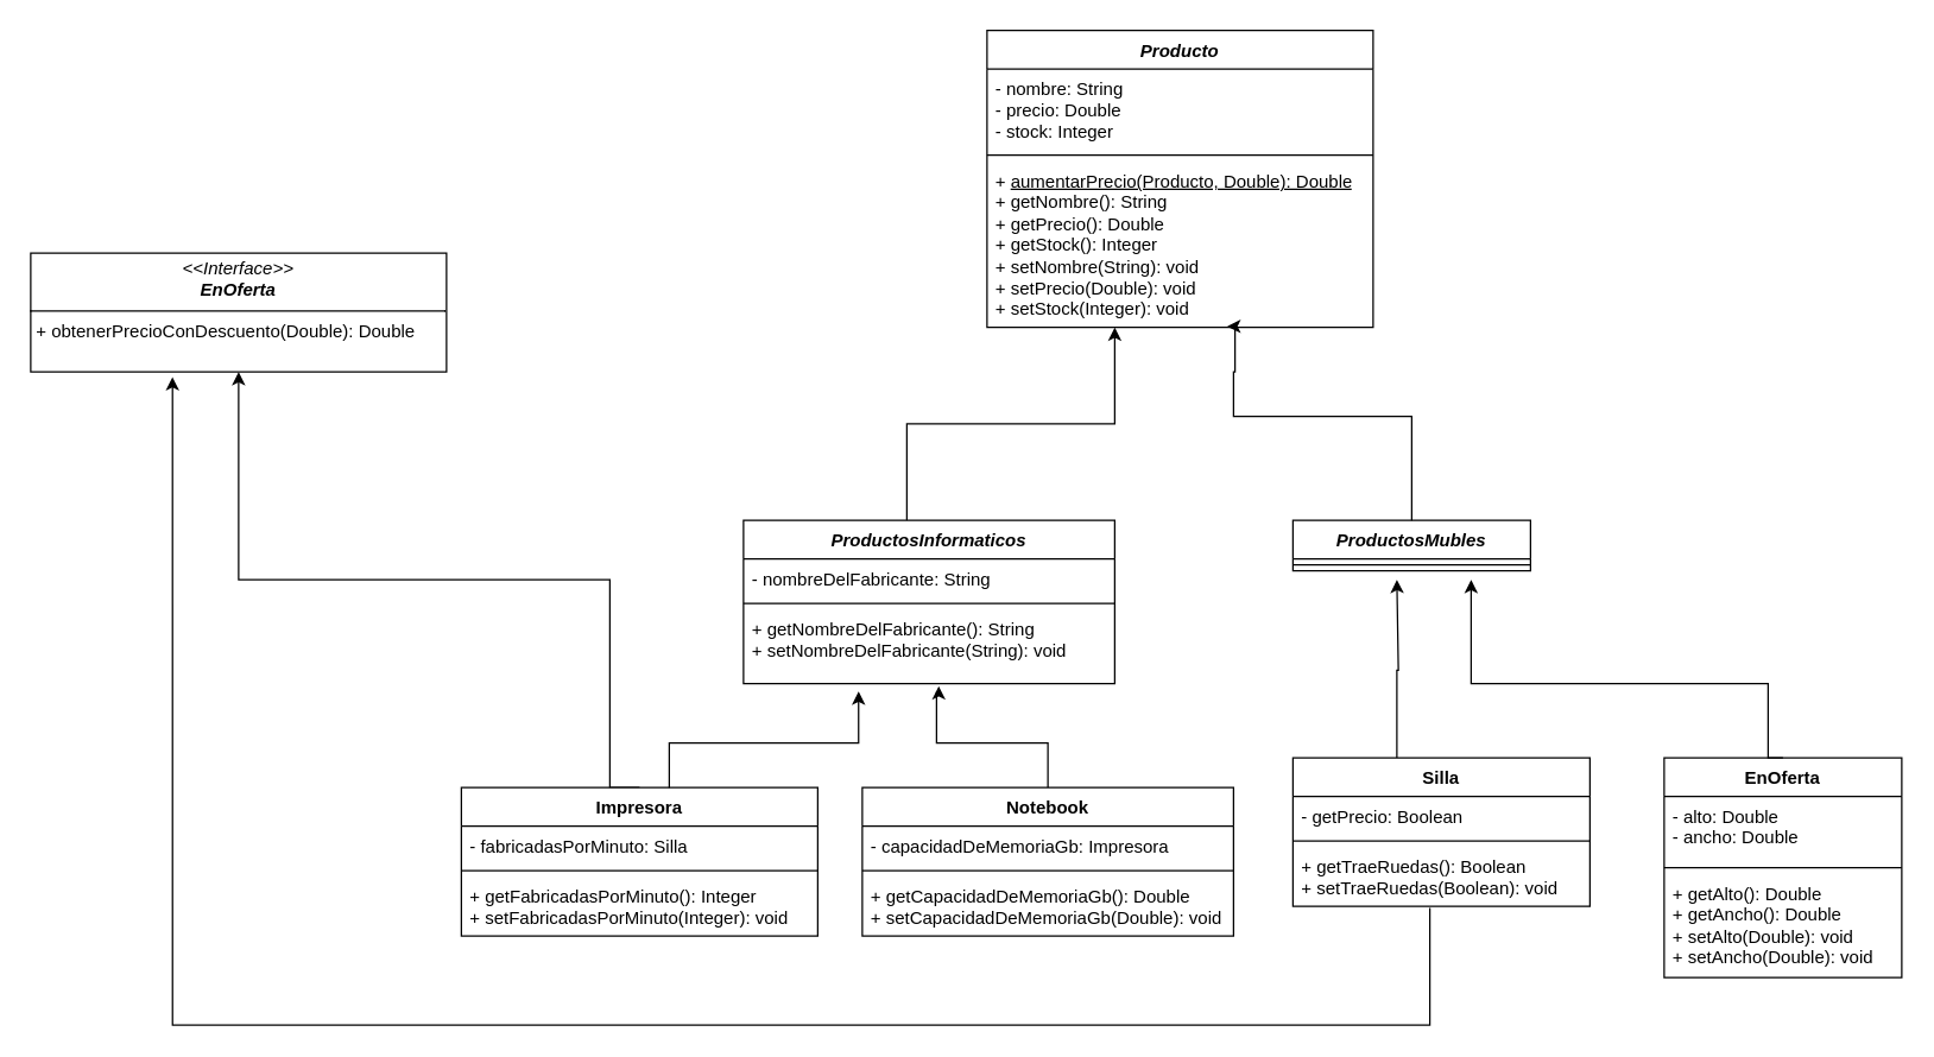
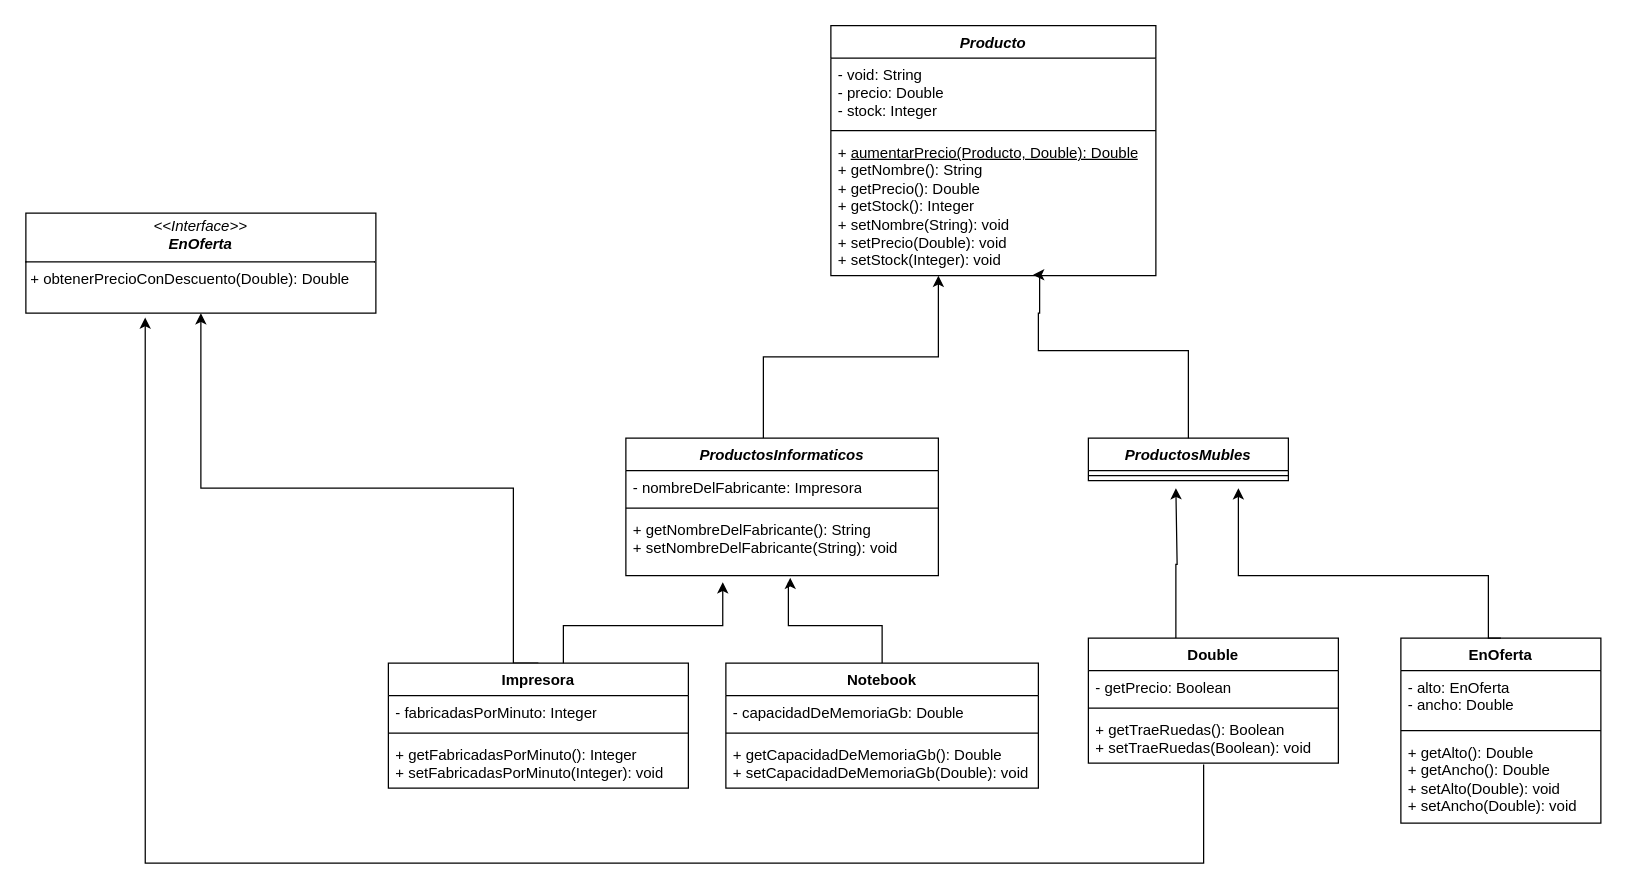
  <mxCell id="0" />
  <mxCell id="1" parent="0" />
  <mxCell id="2" style="edgeStyle=orthogonalEdgeStyle;rounded=0;orthogonalLoop=1;jettySize=auto;html=1;" edge="1" parent="1" source="33"><mxGeometry relative="1" as="geometry"><mxPoint x="940" y="390" as="targetPoint" /><Array as="points"><mxPoint x="940" y="451" /><mxPoint x="941" y="451" /><mxPoint x="941" y="390" /></Array></mxGeometry></mxCell>
  <mxCell id="3" value="EnOferta" style="swimlane;fontStyle=1;align=center;verticalAlign=top;childLayout=stackLayout;horizontal=1;startSize=26;horizontalStack=0;resizeParent=1;resizeParentMax=0;resizeLast=0;collapsible=1;marginBottom=0;whiteSpace=wrap;html=1;" vertex="1" parent="1"><mxGeometry x="1120" y="510" width="160" height="148" as="geometry" /></mxCell>
- <mxCell id="4" value="- alto: Double&lt;div&gt;- ancho: Double&lt;/div&gt;" style="text;strokeColor=none;fillColor=none;align=left;verticalAlign=top;spacingLeft=4;spacingRight=4;overflow=hidden;rotatable=0;points=[[0,0.5],[1,0.5]];portConstraint=eastwest;whiteSpace=wrap;html=1;" vertex="1" parent="3"><mxGeometry y="26" width="160" height="44" as="geometry" /></mxCell>
+ <mxCell id="4" value="- alto: EnOferta&lt;div&gt;- ancho: Double&lt;/div&gt;" style="text;strokeColor=none;fillColor=none;align=left;verticalAlign=top;spacingLeft=4;spacingRight=4;overflow=hidden;rotatable=0;points=[[0,0.5],[1,0.5]];portConstraint=eastwest;whiteSpace=wrap;html=1;" vertex="1" parent="3"><mxGeometry y="26" width="160" height="44" as="geometry" /></mxCell>
  <mxCell id="5" value="" style="line;strokeWidth=1;fillColor=none;align=left;verticalAlign=middle;spacingTop=-1;spacingLeft=3;spacingRight=3;rotatable=0;labelPosition=right;points=[];portConstraint=eastwest;strokeColor=inherit;" vertex="1" parent="3"><mxGeometry y="70" width="160" height="8" as="geometry" /></mxCell>
  <mxCell id="6" value="+ getAlto(): Double&lt;div&gt;+ getAncho(): Double&lt;/div&gt;&lt;div&gt;+ setAlto(Double): void&lt;/div&gt;&lt;div&gt;+ setAncho(Double): void&amp;nbsp;&lt;br&gt;&lt;div&gt;&lt;br&gt;&lt;/div&gt;&lt;/div&gt;" style="text;strokeColor=none;fillColor=none;align=left;verticalAlign=top;spacingLeft=4;spacingRight=4;overflow=hidden;rotatable=0;points=[[0,0.5],[1,0.5]];portConstraint=eastwest;whiteSpace=wrap;html=1;" vertex="1" parent="3"><mxGeometry y="78" width="160" height="70" as="geometry" /></mxCell>
  <mxCell id="7" style="edgeStyle=orthogonalEdgeStyle;rounded=0;orthogonalLoop=1;jettySize=auto;html=1;exitX=0.5;exitY=0;exitDx=0;exitDy=0;" edge="1" parent="1" source="3"><mxGeometry relative="1" as="geometry"><mxPoint x="990" y="390" as="targetPoint" /><mxPoint x="1140" y="530" as="sourcePoint" /><Array as="points"><mxPoint x="1190" y="510" /><mxPoint x="1190" y="460" /><mxPoint x="990" y="460" /></Array></mxGeometry></mxCell>
  <mxCell id="8" style="edgeStyle=orthogonalEdgeStyle;rounded=0;orthogonalLoop=1;jettySize=auto;html=1;entryX=0.341;entryY=1.044;entryDx=0;entryDy=0;entryPerimeter=0;exitX=0.461;exitY=1.029;exitDx=0;exitDy=0;exitPerimeter=0;" edge="1" parent="1" source="36" target="31"><mxGeometry relative="1" as="geometry"><mxPoint x="120" y="260" as="targetPoint" /><mxPoint x="970" y="620" as="sourcePoint" /><Array as="points"><mxPoint x="962" y="690" /><mxPoint x="116" y="690" /></Array></mxGeometry></mxCell>
  <mxCell id="9" value="&lt;i&gt;Producto&lt;/i&gt;" style="swimlane;fontStyle=1;align=center;verticalAlign=top;childLayout=stackLayout;horizontal=1;startSize=26;horizontalStack=0;resizeParent=1;resizeParentMax=0;resizeLast=0;collapsible=1;marginBottom=0;whiteSpace=wrap;html=1;" vertex="1" parent="1"><mxGeometry x="664" y="20" width="260" height="200" as="geometry" /></mxCell>
- <mxCell id="10" value="- nombre: String&lt;div&gt;- precio: Double&lt;/div&gt;&lt;div&gt;- stock: Integer&lt;/div&gt;" style="text;strokeColor=none;fillColor=none;align=left;verticalAlign=top;spacingLeft=4;spacingRight=4;overflow=hidden;rotatable=0;points=[[0,0.5],[1,0.5]];portConstraint=eastwest;whiteSpace=wrap;html=1;" vertex="1" parent="9"><mxGeometry y="26" width="260" height="54" as="geometry" /></mxCell>
+ <mxCell id="10" value="- void: String&lt;div&gt;- precio: Double&lt;/div&gt;&lt;div&gt;- stock: Integer&lt;/div&gt;" style="text;strokeColor=none;fillColor=none;align=left;verticalAlign=top;spacingLeft=4;spacingRight=4;overflow=hidden;rotatable=0;points=[[0,0.5],[1,0.5]];portConstraint=eastwest;whiteSpace=wrap;html=1;" vertex="1" parent="9"><mxGeometry y="26" width="260" height="54" as="geometry" /></mxCell>
  <mxCell id="11" value="" style="line;strokeWidth=1;fillColor=none;align=left;verticalAlign=middle;spacingTop=-1;spacingLeft=3;spacingRight=3;rotatable=0;labelPosition=right;points=[];portConstraint=eastwest;strokeColor=inherit;" vertex="1" parent="9"><mxGeometry y="80" width="260" height="8" as="geometry" /></mxCell>
  <mxCell id="12" value="+ &lt;u&gt;aumentarPrecio(Producto, Double): Double&lt;/u&gt;&lt;div&gt;+ getNombre(): String&lt;/div&gt;&lt;div&gt;+ getPrecio(): Double&lt;/div&gt;&lt;div&gt;+ getStock(): Integer&lt;/div&gt;&lt;div&gt;+ setNombre(String): void&lt;/div&gt;&lt;div&gt;+ setPrecio(Double): void&lt;/div&gt;&lt;div&gt;+ setStock(Integer): void&lt;br&gt;&lt;div&gt;&lt;br&gt;&lt;/div&gt;&lt;/div&gt;" style="text;strokeColor=none;fillColor=none;align=left;verticalAlign=top;spacingLeft=4;spacingRight=4;overflow=hidden;rotatable=0;points=[[0,0.5],[1,0.5]];portConstraint=eastwest;whiteSpace=wrap;html=1;" vertex="1" parent="9"><mxGeometry y="88" width="260" height="112" as="geometry" /></mxCell>
  <mxCell id="13" style="edgeStyle=orthogonalEdgeStyle;rounded=0;orthogonalLoop=1;jettySize=auto;html=1;entryX=0.526;entryY=1.035;entryDx=0;entryDy=0;entryPerimeter=0;" edge="1" parent="1" source="14" target="30"><mxGeometry relative="1" as="geometry"><mxPoint x="640" y="470" as="targetPoint" /><Array as="points"><mxPoint x="705" y="500" /><mxPoint x="630" y="500" /><mxPoint x="630" y="466" /><mxPoint x="632" y="466" /></Array></mxGeometry></mxCell>
  <mxCell id="14" value="Notebook" style="swimlane;fontStyle=1;align=center;verticalAlign=top;childLayout=stackLayout;horizontal=1;startSize=26;horizontalStack=0;resizeParent=1;resizeParentMax=0;resizeLast=0;collapsible=1;marginBottom=0;whiteSpace=wrap;html=1;" vertex="1" parent="1"><mxGeometry x="580" y="530" width="250" height="100" as="geometry" /></mxCell>
- <mxCell id="15" value="- capacidadDeMemoriaGb: Impresora" style="text;strokeColor=none;fillColor=none;align=left;verticalAlign=top;spacingLeft=4;spacingRight=4;overflow=hidden;rotatable=0;points=[[0,0.5],[1,0.5]];portConstraint=eastwest;whiteSpace=wrap;html=1;" vertex="1" parent="14"><mxGeometry y="26" width="250" height="26" as="geometry" /></mxCell>
+ <mxCell id="15" value="- capacidadDeMemoriaGb: Double" style="text;strokeColor=none;fillColor=none;align=left;verticalAlign=top;spacingLeft=4;spacingRight=4;overflow=hidden;rotatable=0;points=[[0,0.5],[1,0.5]];portConstraint=eastwest;whiteSpace=wrap;html=1;" vertex="1" parent="14"><mxGeometry y="26" width="250" height="26" as="geometry" /></mxCell>
  <mxCell id="16" value="" style="line;strokeWidth=1;fillColor=none;align=left;verticalAlign=middle;spacingTop=-1;spacingLeft=3;spacingRight=3;rotatable=0;labelPosition=right;points=[];portConstraint=eastwest;strokeColor=inherit;" vertex="1" parent="14"><mxGeometry y="52" width="250" height="8" as="geometry" /></mxCell>
  <mxCell id="17" value="+ getCapacidadDeMemoriaGb(): Double&lt;div&gt;+ setCapacidadDeMemoriaGb(Double): void&lt;/div&gt;" style="text;strokeColor=none;fillColor=none;align=left;verticalAlign=top;spacingLeft=4;spacingRight=4;overflow=hidden;rotatable=0;points=[[0,0.5],[1,0.5]];portConstraint=eastwest;whiteSpace=wrap;html=1;" vertex="1" parent="14"><mxGeometry y="60" width="250" height="40" as="geometry" /></mxCell>
  <mxCell id="18" style="edgeStyle=orthogonalEdgeStyle;rounded=0;orthogonalLoop=1;jettySize=auto;html=1;exitX=0.5;exitY=0;exitDx=0;exitDy=0;entryX=0.622;entryY=0.995;entryDx=0;entryDy=0;entryPerimeter=0;" edge="1" parent="1" target="12"><mxGeometry relative="1" as="geometry"><mxPoint x="880" y="250" as="targetPoint" /><mxPoint x="950" y="356" as="sourcePoint" /><Array as="points"><mxPoint x="950" y="280" /><mxPoint x="830" y="280" /><mxPoint x="830" y="250" /><mxPoint x="831" y="219" /></Array></mxGeometry></mxCell>
  <mxCell id="19" value="&lt;i&gt;ProductosMubles&lt;/i&gt;" style="swimlane;fontStyle=1;align=center;verticalAlign=top;childLayout=stackLayout;horizontal=1;startSize=26;horizontalStack=0;resizeParent=1;resizeParentMax=0;resizeLast=0;collapsible=1;marginBottom=0;whiteSpace=wrap;html=1;" vertex="1" parent="1"><mxGeometry x="870" y="350" width="160" height="34" as="geometry" /></mxCell>
  <mxCell id="20" value="" style="line;strokeWidth=1;fillColor=none;align=left;verticalAlign=middle;spacingTop=-1;spacingLeft=3;spacingRight=3;rotatable=0;labelPosition=right;points=[];portConstraint=eastwest;strokeColor=inherit;" vertex="1" parent="19"><mxGeometry y="26" width="160" height="8" as="geometry" /></mxCell>
  <mxCell id="21" style="edgeStyle=orthogonalEdgeStyle;rounded=0;orthogonalLoop=1;jettySize=auto;html=1;exitX=0.5;exitY=0;exitDx=0;exitDy=0;entryX=0.5;entryY=1;entryDx=0;entryDy=0;" edge="1" parent="1" source="22" target="31"><mxGeometry relative="1" as="geometry"><Array as="points"><mxPoint x="410" y="530" /><mxPoint x="410" y="390" /><mxPoint x="160" y="390" /></Array></mxGeometry></mxCell>
  <mxCell id="22" value="Impresora" style="swimlane;fontStyle=1;align=center;verticalAlign=top;childLayout=stackLayout;horizontal=1;startSize=26;horizontalStack=0;resizeParent=1;resizeParentMax=0;resizeLast=0;collapsible=1;marginBottom=0;whiteSpace=wrap;html=1;" vertex="1" parent="1"><mxGeometry x="310" y="530" width="240" height="100" as="geometry" /></mxCell>
- <mxCell id="23" value="- fabricadasPorMinuto: Silla" style="text;strokeColor=none;fillColor=none;align=left;verticalAlign=top;spacingLeft=4;spacingRight=4;overflow=hidden;rotatable=0;points=[[0,0.5],[1,0.5]];portConstraint=eastwest;whiteSpace=wrap;html=1;" vertex="1" parent="22"><mxGeometry y="26" width="240" height="26" as="geometry" /></mxCell>
+ <mxCell id="23" value="- fabricadasPorMinuto: Integer" style="text;strokeColor=none;fillColor=none;align=left;verticalAlign=top;spacingLeft=4;spacingRight=4;overflow=hidden;rotatable=0;points=[[0,0.5],[1,0.5]];portConstraint=eastwest;whiteSpace=wrap;html=1;" vertex="1" parent="22"><mxGeometry y="26" width="240" height="26" as="geometry" /></mxCell>
  <mxCell id="24" value="" style="line;strokeWidth=1;fillColor=none;align=left;verticalAlign=middle;spacingTop=-1;spacingLeft=3;spacingRight=3;rotatable=0;labelPosition=right;points=[];portConstraint=eastwest;strokeColor=inherit;" vertex="1" parent="22"><mxGeometry y="52" width="240" height="8" as="geometry" /></mxCell>
  <mxCell id="25" value="+ getFabricadasPorMinuto(): Integer&lt;div&gt;+ setFabricadasPorMinuto(Integer): void&lt;/div&gt;" style="text;strokeColor=none;fillColor=none;align=left;verticalAlign=top;spacingLeft=4;spacingRight=4;overflow=hidden;rotatable=0;points=[[0,0.5],[1,0.5]];portConstraint=eastwest;whiteSpace=wrap;html=1;" vertex="1" parent="22"><mxGeometry y="60" width="240" height="40" as="geometry" /></mxCell>
  <mxCell id="26" style="edgeStyle=orthogonalEdgeStyle;rounded=0;orthogonalLoop=1;jettySize=auto;html=1;" edge="1" parent="1" source="27" target="12"><mxGeometry relative="1" as="geometry"><Array as="points"><mxPoint x="610" y="285" /><mxPoint x="750" y="285" /></Array></mxGeometry></mxCell>
  <mxCell id="27" value="&lt;i&gt;ProductosInformaticos&lt;/i&gt;" style="swimlane;fontStyle=1;align=center;verticalAlign=top;childLayout=stackLayout;horizontal=1;startSize=26;horizontalStack=0;resizeParent=1;resizeParentMax=0;resizeLast=0;collapsible=1;marginBottom=0;whiteSpace=wrap;html=1;" vertex="1" parent="1"><mxGeometry x="500" y="350" width="250" height="110" as="geometry" /></mxCell>
- <mxCell id="28" value="- nombreDelFabricante: String" style="text;strokeColor=none;fillColor=none;align=left;verticalAlign=top;spacingLeft=4;spacingRight=4;overflow=hidden;rotatable=0;points=[[0,0.5],[1,0.5]];portConstraint=eastwest;whiteSpace=wrap;html=1;" vertex="1" parent="27"><mxGeometry y="26" width="250" height="26" as="geometry" /></mxCell>
+ <mxCell id="28" value="- nombreDelFabricante: Impresora" style="text;strokeColor=none;fillColor=none;align=left;verticalAlign=top;spacingLeft=4;spacingRight=4;overflow=hidden;rotatable=0;points=[[0,0.5],[1,0.5]];portConstraint=eastwest;whiteSpace=wrap;html=1;" vertex="1" parent="27"><mxGeometry y="26" width="250" height="26" as="geometry" /></mxCell>
  <mxCell id="29" value="" style="line;strokeWidth=1;fillColor=none;align=left;verticalAlign=middle;spacingTop=-1;spacingLeft=3;spacingRight=3;rotatable=0;labelPosition=right;points=[];portConstraint=eastwest;strokeColor=inherit;" vertex="1" parent="27"><mxGeometry y="52" width="250" height="8" as="geometry" /></mxCell>
  <mxCell id="30" value="+ getNombreDelFabricante(): String&lt;div&gt;+ setNombreDelFabricante(String): void&lt;/div&gt;" style="text;strokeColor=none;fillColor=none;align=left;verticalAlign=top;spacingLeft=4;spacingRight=4;overflow=hidden;rotatable=0;points=[[0,0.5],[1,0.5]];portConstraint=eastwest;whiteSpace=wrap;html=1;" vertex="1" parent="27"><mxGeometry y="60" width="250" height="50" as="geometry" /></mxCell>
  <mxCell id="31" value="&lt;p style=&quot;margin:0px;margin-top:4px;text-align:center;&quot;&gt;&lt;i&gt;&amp;lt;&amp;lt;Interface&amp;gt;&amp;gt;&lt;/i&gt;&lt;br&gt;&lt;b&gt;&lt;i&gt;EnOferta&lt;/i&gt;&lt;/b&gt;&lt;/p&gt;&lt;hr size=&quot;1&quot; style=&quot;border-style:solid;&quot;&gt;&lt;p style=&quot;margin:0px;margin-left:4px;&quot;&gt;+ obtenerPrecioConDescuento(Double): Double&lt;/p&gt;" style="verticalAlign=top;align=left;overflow=fill;html=1;whiteSpace=wrap;" vertex="1" parent="1"><mxGeometry x="20" y="170" width="280" height="80" as="geometry" /></mxCell>
  <mxCell id="32" style="edgeStyle=orthogonalEdgeStyle;rounded=0;orthogonalLoop=1;jettySize=auto;html=1;entryX=0.31;entryY=1.106;entryDx=0;entryDy=0;entryPerimeter=0;" edge="1" parent="1" source="22" target="30"><mxGeometry relative="1" as="geometry"><Array as="points"><mxPoint x="450" y="500" /><mxPoint x="578" y="500" /></Array></mxGeometry></mxCell>
- <mxCell id="33" value="Silla" style="swimlane;fontStyle=1;align=center;verticalAlign=top;childLayout=stackLayout;horizontal=1;startSize=26;horizontalStack=0;resizeParent=1;resizeParentMax=0;resizeLast=0;collapsible=1;marginBottom=0;whiteSpace=wrap;html=1;" vertex="1" parent="1"><mxGeometry x="870" y="510" width="200" height="100" as="geometry" /></mxCell>
+ <mxCell id="33" value="Double" style="swimlane;fontStyle=1;align=center;verticalAlign=top;childLayout=stackLayout;horizontal=1;startSize=26;horizontalStack=0;resizeParent=1;resizeParentMax=0;resizeLast=0;collapsible=1;marginBottom=0;whiteSpace=wrap;html=1;" vertex="1" parent="1"><mxGeometry x="870" y="510" width="200" height="100" as="geometry" /></mxCell>
  <mxCell id="34" value="- getPrecio: Boolean" style="text;strokeColor=none;fillColor=none;align=left;verticalAlign=top;spacingLeft=4;spacingRight=4;overflow=hidden;rotatable=0;points=[[0,0.5],[1,0.5]];portConstraint=eastwest;whiteSpace=wrap;html=1;" vertex="1" parent="33"><mxGeometry y="26" width="200" height="26" as="geometry" /></mxCell>
  <mxCell id="35" value="" style="line;strokeWidth=1;fillColor=none;align=left;verticalAlign=middle;spacingTop=-1;spacingLeft=3;spacingRight=3;rotatable=0;labelPosition=right;points=[];portConstraint=eastwest;strokeColor=inherit;" vertex="1" parent="33"><mxGeometry y="52" width="200" height="8" as="geometry" /></mxCell>
  <mxCell id="36" value="+ getTraeRuedas(): Boolean&lt;div&gt;+ setTraeRuedas(Boolean): void&amp;nbsp;&lt;/div&gt;" style="text;strokeColor=none;fillColor=none;align=left;verticalAlign=top;spacingLeft=4;spacingRight=4;overflow=hidden;rotatable=0;points=[[0,0.5],[1,0.5]];portConstraint=eastwest;whiteSpace=wrap;html=1;" vertex="1" parent="33"><mxGeometry y="60" width="200" height="40" as="geometry" /></mxCell>
